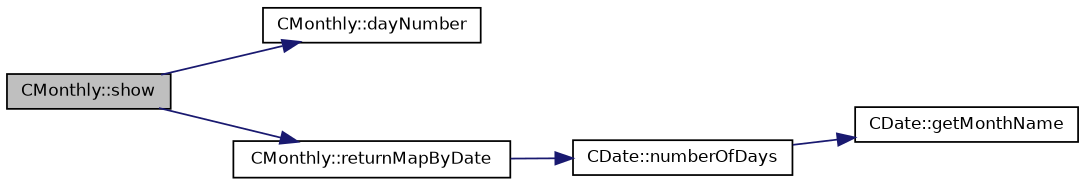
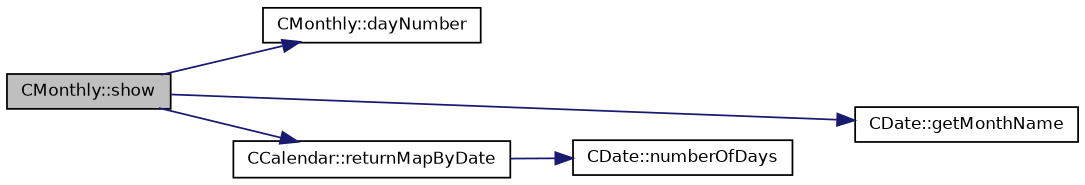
  digraph {
    rankdir=LR
    node [color=black fillcolor=white fontname=Helvetica fontsize=10 shape=record style=filled]
    edge [color=midnightblue fontname=Helvetica fontsize=10 labelfontname=Helvetica labelfontsize=10 style=solid]
    n1 [fillcolor=grey75 fontcolor=black height=0.2 label="CMonthly::show" width=0.4]
    n2 [height=0.2 label="CMonthly::dayNumber" width=0.4]
    n3 [height=0.2 label="CDate::getMonthName" width=0.4]
-   n4 [height=0.2 label="CMonthly::returnMapByDate" width=0.4]
+   n4 [height=0.2 label="CCalendar::returnMapByDate" width=0.4]
    n5 [height=0.2 label="CDate::numberOfDays" width=0.4]
    n1 -> n2
-   n5 -> n3
+   n1 -> n3
    n1 -> n4
    n4 -> n5
  }
